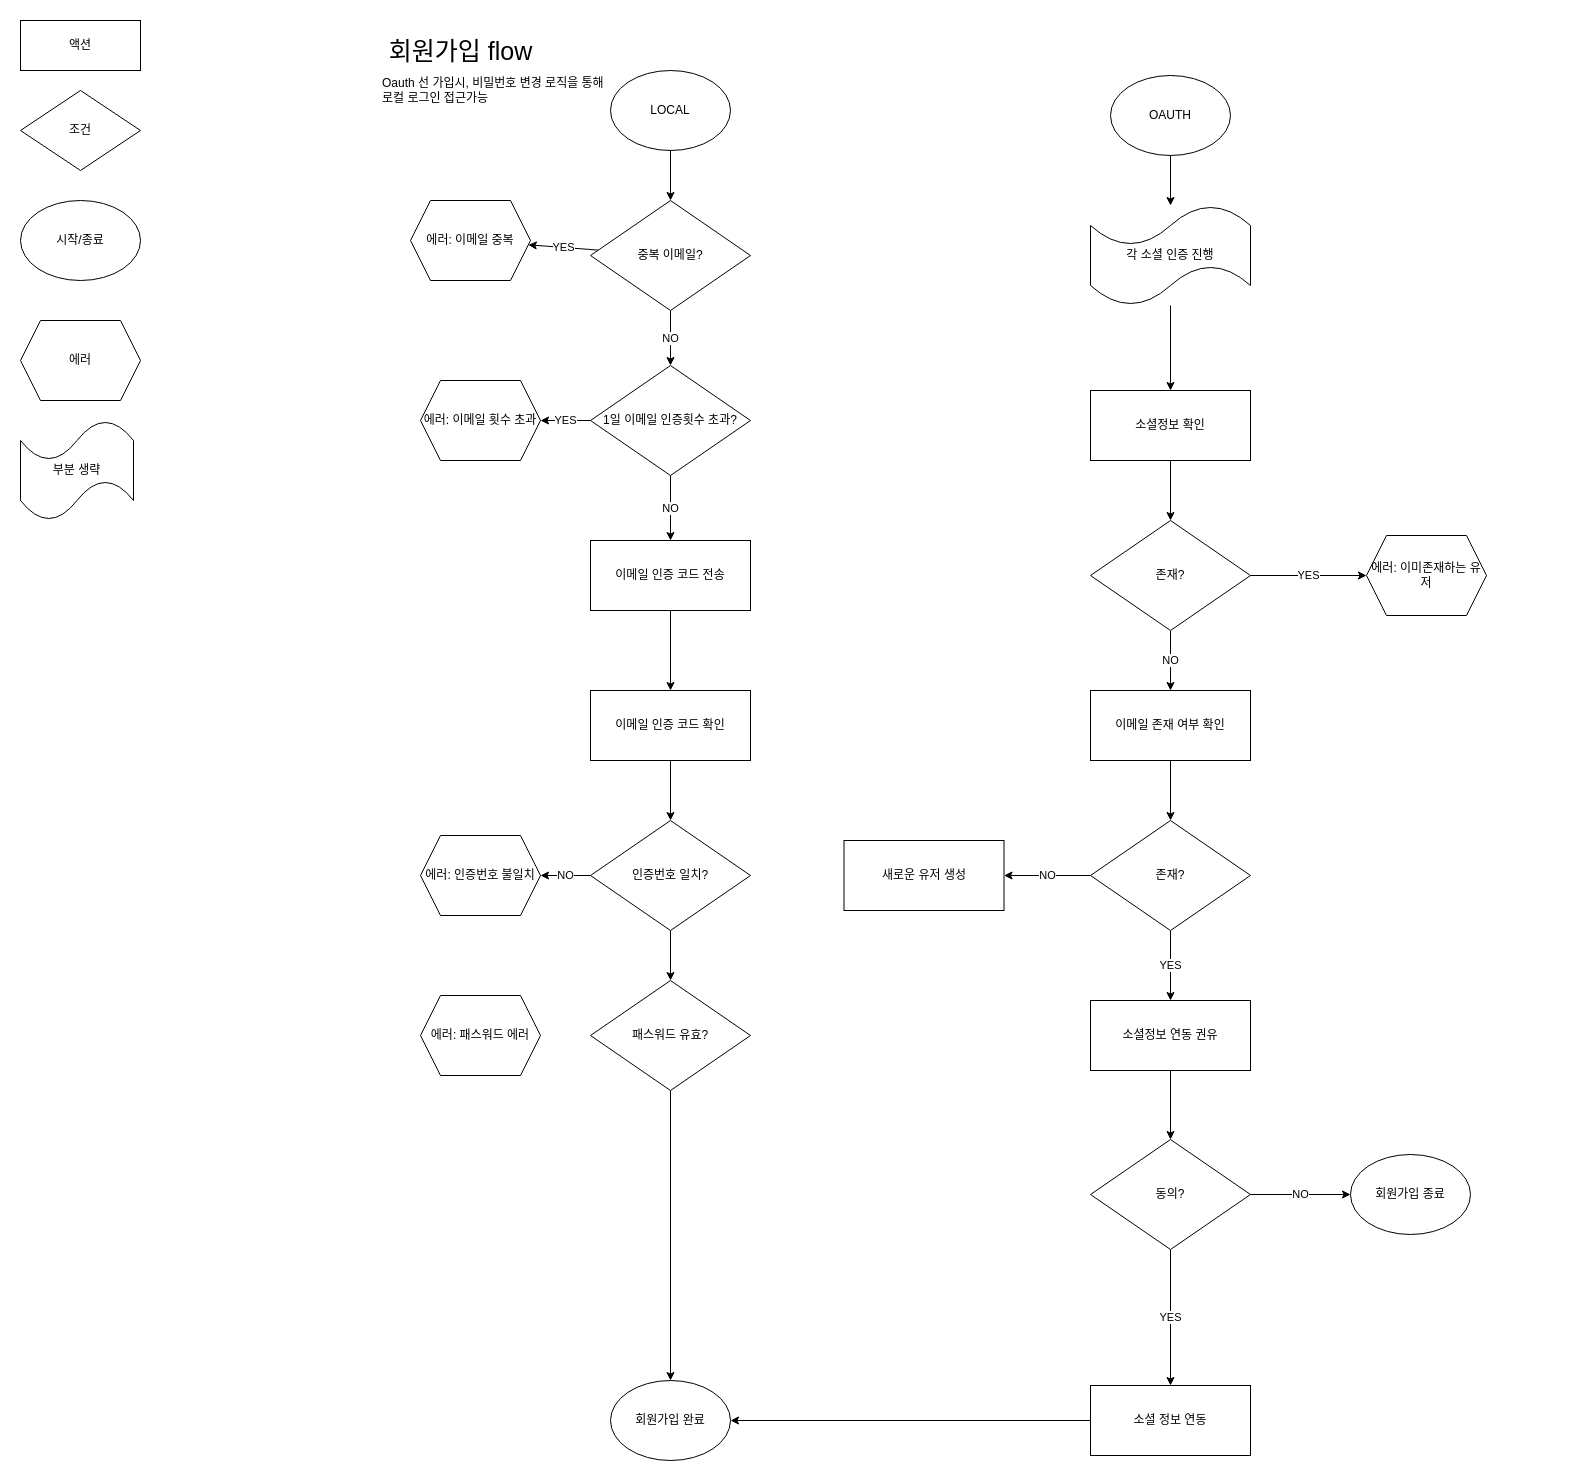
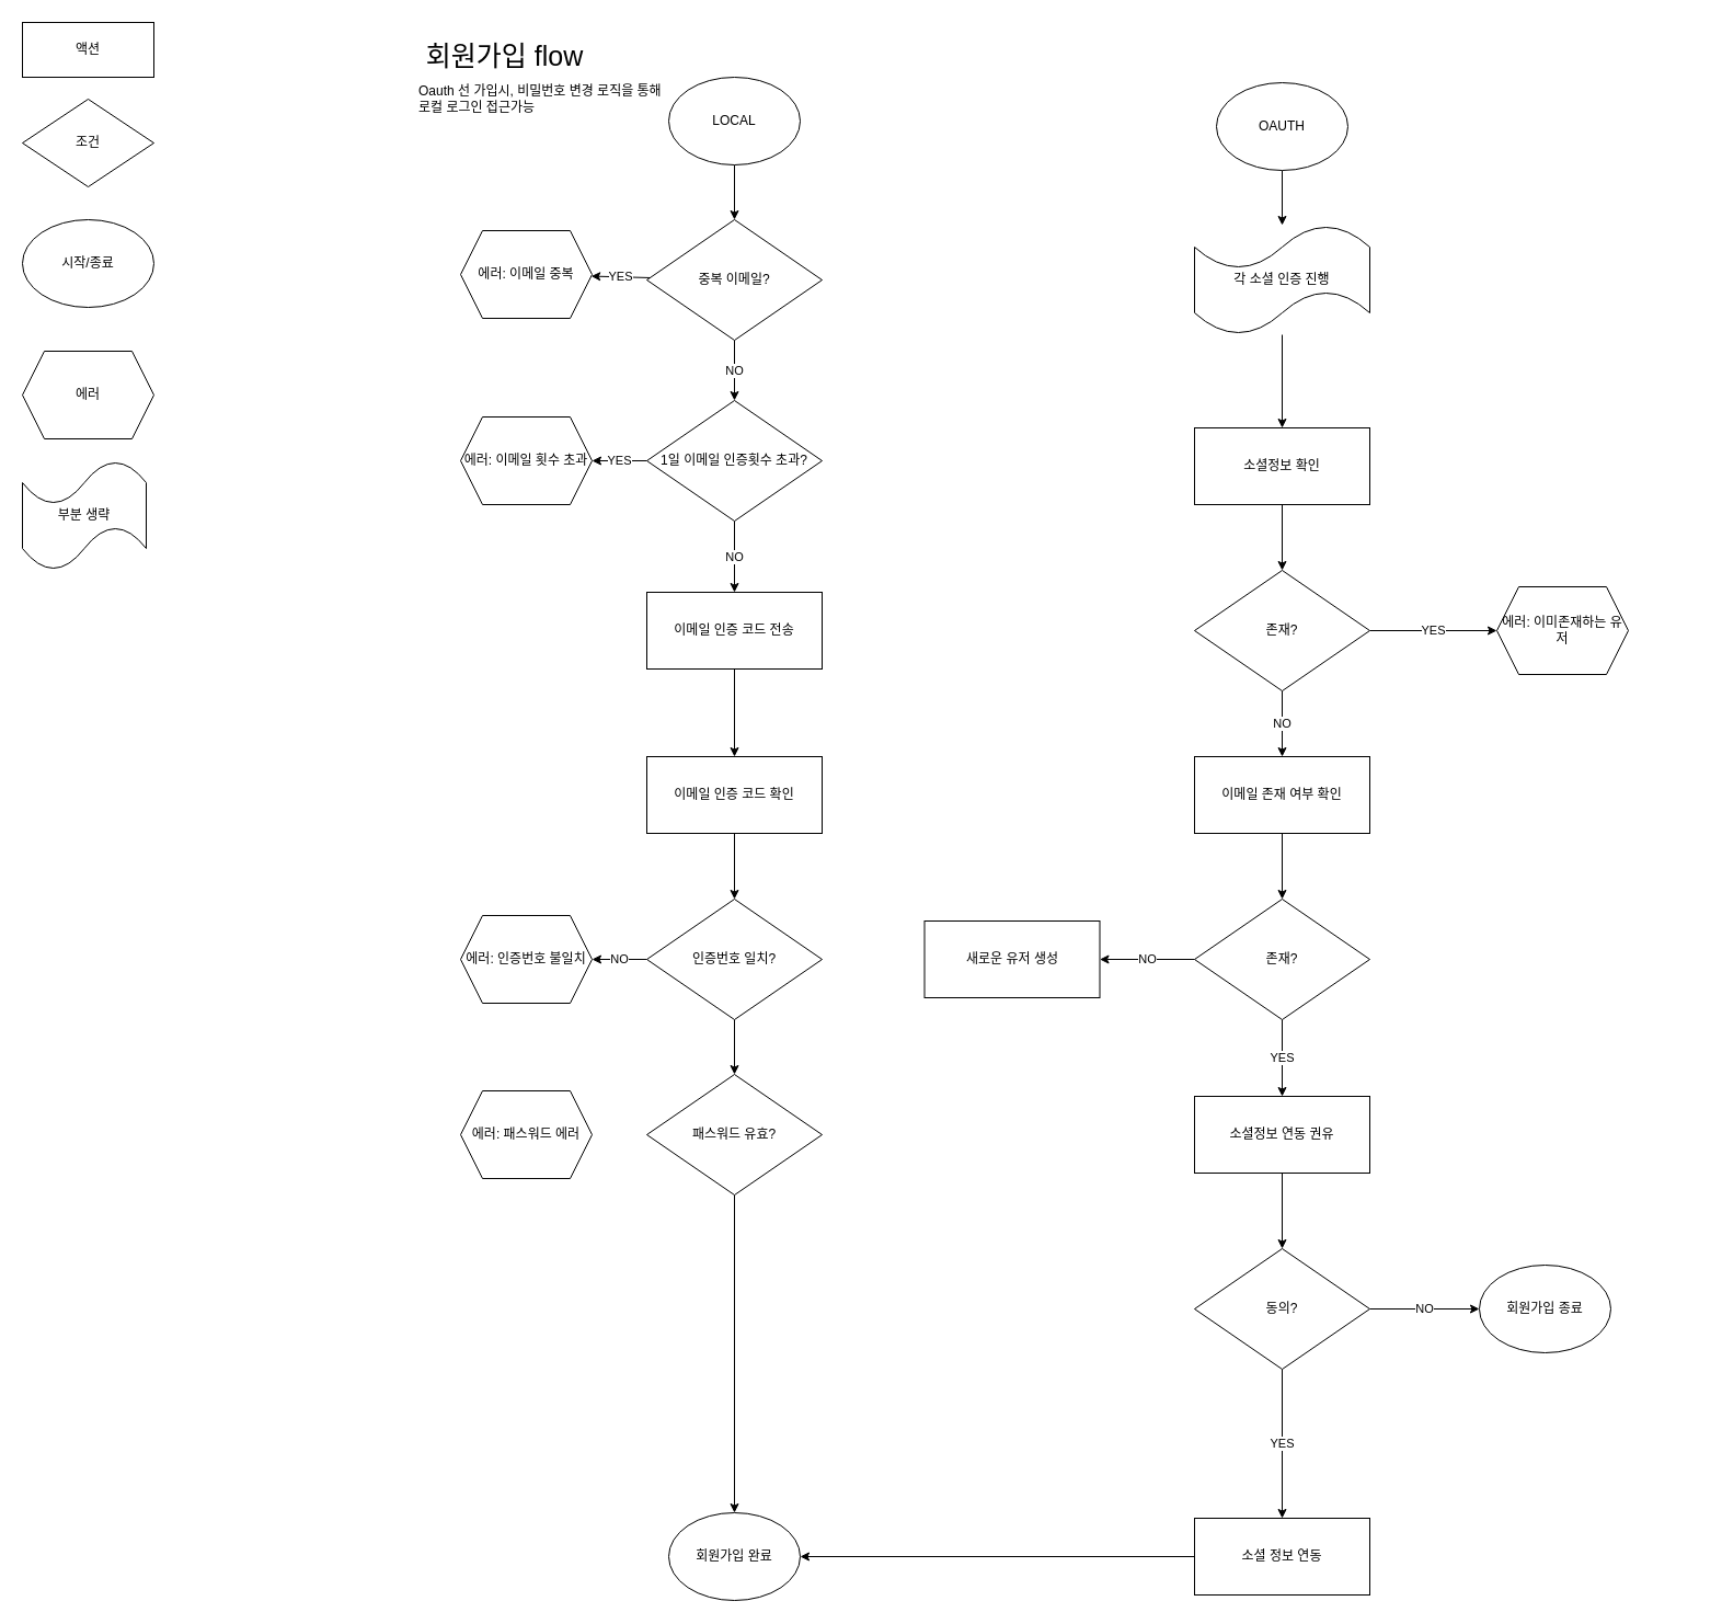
  <mxCell id="0" />
  <mxCell id="1" parent="0" />
  <mxCell id="2" value="&lt;font style=&quot;font-size: 25px;&quot;&gt;회원가입 flow&lt;/font&gt;" style="text;html=1;align=center;verticalAlign=middle;resizable=0;points=[];autosize=1;strokeColor=none;fillColor=none;" parent="1" vertex="1"><mxGeometry x="380" y="30" width="160" height="40" as="geometry" /></mxCell>
  <mxCell id="3" value="조건" style="rhombus;whiteSpace=wrap;html=1;" parent="1" vertex="1"><mxGeometry x="20" y="90" width="120" height="80" as="geometry" /></mxCell>
  <mxCell id="4" value="액션" style="rounded=0;whiteSpace=wrap;html=1;" parent="1" vertex="1"><mxGeometry x="20" y="20" width="120" height="50" as="geometry" /></mxCell>
  <mxCell id="5" value="시작/종료" style="ellipse;whiteSpace=wrap;html=1;" parent="1" vertex="1"><mxGeometry x="20" y="200" width="120" height="80" as="geometry" /></mxCell>
  <mxCell id="6" value="YES" style="edgeStyle=none;html=1;" parent="1" source="8" target="10" edge="1"><mxGeometry relative="1" as="geometry" /></mxCell>
  <mxCell id="7" value="NO" style="edgeStyle=none;html=1;" parent="1" source="8" target="13" edge="1"><mxGeometry relative="1" as="geometry" /></mxCell>
  <mxCell id="8" value="중복 이메일?" style="rhombus;whiteSpace=wrap;html=1;" parent="1" vertex="1"><mxGeometry x="590" y="200" width="160" height="110" as="geometry" /></mxCell>
  <mxCell id="9" value="에러" style="shape=hexagon;perimeter=hexagonPerimeter2;whiteSpace=wrap;html=1;fixedSize=1;" parent="1" vertex="1"><mxGeometry x="20" y="320" width="120" height="80" as="geometry" /></mxCell>
- <mxCell id="10" value="에러: 이메일 중복" style="shape=hexagon;perimeter=hexagonPerimeter2;whiteSpace=wrap;html=1;fixedSize=1;" parent="1" vertex="1"><mxGeometry x="410" y="200" width="120" height="80" as="geometry" /></mxCell>
+ <mxCell id="10" value="에러: 이메일 중복" style="shape=hexagon;perimeter=hexagonPerimeter2;whiteSpace=wrap;html=1;fixedSize=1;" parent="1" vertex="1"><mxGeometry x="420" y="210" width="120" height="80" as="geometry" /></mxCell>
  <mxCell id="11" value="YES" style="edgeStyle=none;html=1;" parent="1" source="13" target="14" edge="1"><mxGeometry relative="1" as="geometry" /></mxCell>
  <mxCell id="12" value="NO" style="edgeStyle=none;html=1;" parent="1" source="13" target="16" edge="1"><mxGeometry relative="1" as="geometry" /></mxCell>
  <mxCell id="13" value="1일 이메일 인증횟수 초과?" style="rhombus;whiteSpace=wrap;html=1;" parent="1" vertex="1"><mxGeometry x="590" y="365" width="160" height="110" as="geometry" /></mxCell>
  <mxCell id="14" value="에러: 이메일 횟수 초과" style="shape=hexagon;perimeter=hexagonPerimeter2;whiteSpace=wrap;html=1;fixedSize=1;" parent="1" vertex="1"><mxGeometry x="420" y="380" width="120" height="80" as="geometry" /></mxCell>
  <mxCell id="15" value="" style="edgeStyle=none;html=1;" parent="1" source="16" target="18" edge="1"><mxGeometry relative="1" as="geometry" /></mxCell>
  <mxCell id="16" value="이메일 인증 코드 전송" style="rounded=0;whiteSpace=wrap;html=1;" parent="1" vertex="1"><mxGeometry x="590" y="540" width="160" height="70" as="geometry" /></mxCell>
  <mxCell id="17" value="" style="edgeStyle=none;html=1;" parent="1" source="18" target="21" edge="1"><mxGeometry relative="1" as="geometry" /></mxCell>
  <mxCell id="18" value="이메일 인증 코드 확인" style="rounded=0;whiteSpace=wrap;html=1;" parent="1" vertex="1"><mxGeometry x="590" y="690" width="160" height="70" as="geometry" /></mxCell>
  <mxCell id="19" value="NO" style="edgeStyle=none;html=1;" parent="1" source="21" target="22" edge="1"><mxGeometry relative="1" as="geometry" /></mxCell>
  <mxCell id="20" value="" style="edgeStyle=none;html=1;" parent="1" source="21" target="24" edge="1"><mxGeometry relative="1" as="geometry" /></mxCell>
  <mxCell id="21" value="인증번호 일치?" style="rhombus;whiteSpace=wrap;html=1;" parent="1" vertex="1"><mxGeometry x="590" y="820" width="160" height="110" as="geometry" /></mxCell>
  <mxCell id="22" value="에러: 인증번호 불일치" style="shape=hexagon;perimeter=hexagonPerimeter2;whiteSpace=wrap;html=1;fixedSize=1;" parent="1" vertex="1"><mxGeometry x="420" y="835" width="120" height="80" as="geometry" /></mxCell>
  <mxCell id="23" value="" style="edgeStyle=none;html=1;" edge="1" parent="1" source="24" target="54"><mxGeometry relative="1" as="geometry" /></mxCell>
  <mxCell id="24" value="패스워드 유효?" style="rhombus;whiteSpace=wrap;html=1;" parent="1" vertex="1"><mxGeometry x="590" y="980" width="160" height="110" as="geometry" /></mxCell>
  <mxCell id="25" value="에러: 패스워드 에러" style="shape=hexagon;perimeter=hexagonPerimeter2;whiteSpace=wrap;html=1;fixedSize=1;" parent="1" vertex="1"><mxGeometry x="420" y="995" width="120" height="80" as="geometry" /></mxCell>
  <mxCell id="26" value="NO" style="edgeStyle=none;html=1;" parent="1" edge="1"><mxGeometry relative="1" as="geometry"><mxPoint x="1294" y="420" as="sourcePoint" /></mxGeometry></mxCell>
  <mxCell id="27" value="" style="edgeStyle=none;html=1;" edge="1" parent="1"><mxGeometry relative="1" as="geometry"><mxPoint x="1550" y="420" as="sourcePoint" /></mxGeometry></mxCell>
  <mxCell id="28" value="" style="edgeStyle=none;html=1;" edge="1" parent="1" source="29" target="35"><mxGeometry relative="1" as="geometry" /></mxCell>
  <mxCell id="29" value="소셜정보 확인" style="rounded=0;whiteSpace=wrap;html=1;" parent="1" vertex="1"><mxGeometry x="1090" y="390" width="160" height="70" as="geometry" /></mxCell>
  <mxCell id="30" value="" style="edgeStyle=none;html=1;" edge="1" parent="1" source="31" target="29"><mxGeometry relative="1" as="geometry" /></mxCell>
  <mxCell id="31" value="각 소셜 인증 진행" style="shape=tape;whiteSpace=wrap;html=1;" parent="1" vertex="1"><mxGeometry x="1090" y="205" width="160" height="100" as="geometry" /></mxCell>
  <mxCell id="32" value="부분 생략" style="shape=tape;whiteSpace=wrap;html=1;" parent="1" vertex="1"><mxGeometry x="20" y="420" width="113" height="100" as="geometry" /></mxCell>
  <mxCell id="33" value="YES" style="edgeStyle=none;html=1;" edge="1" parent="1" source="35" target="36"><mxGeometry relative="1" as="geometry" /></mxCell>
  <mxCell id="34" value="NO" style="edgeStyle=none;html=1;" edge="1" parent="1" source="35" target="45"><mxGeometry relative="1" as="geometry" /></mxCell>
  <mxCell id="35" value="존재?" style="rhombus;whiteSpace=wrap;html=1;" vertex="1" parent="1"><mxGeometry x="1090" y="520" width="160" height="110" as="geometry" /></mxCell>
  <mxCell id="36" value="에러: 이미존재하는 유저" style="shape=hexagon;perimeter=hexagonPerimeter2;whiteSpace=wrap;html=1;fixedSize=1;" vertex="1" parent="1"><mxGeometry x="1366" y="535" width="120" height="80" as="geometry" /></mxCell>
  <mxCell id="37" value="" style="edgeStyle=none;html=1;" edge="1" parent="1" source="38" target="41"><mxGeometry relative="1" as="geometry" /></mxCell>
  <mxCell id="38" value="소셜정보 연동 권유" style="rounded=0;whiteSpace=wrap;html=1;" vertex="1" parent="1"><mxGeometry x="1090" y="1000" width="160" height="70" as="geometry" /></mxCell>
  <mxCell id="39" value="YES" style="edgeStyle=none;html=1;" edge="1" parent="1" source="41" target="43"><mxGeometry relative="1" as="geometry" /></mxCell>
  <mxCell id="40" value="NO" style="edgeStyle=none;html=1;" edge="1" parent="1" source="41" target="55"><mxGeometry relative="1" as="geometry" /></mxCell>
  <mxCell id="41" value="동의?" style="rhombus;whiteSpace=wrap;html=1;" vertex="1" parent="1"><mxGeometry x="1090" y="1139" width="160" height="110" as="geometry" /></mxCell>
  <mxCell id="42" style="edgeStyle=none;html=1;" edge="1" parent="1" source="43" target="54"><mxGeometry relative="1" as="geometry" /></mxCell>
  <mxCell id="43" value="소셜 정보 연동" style="rounded=0;whiteSpace=wrap;html=1;" vertex="1" parent="1"><mxGeometry x="1090" y="1385" width="160" height="70" as="geometry" /></mxCell>
  <mxCell id="44" value="" style="edgeStyle=none;html=1;" edge="1" parent="1" source="45" target="48"><mxGeometry relative="1" as="geometry" /></mxCell>
  <mxCell id="45" value="이메일 존재 여부 확인" style="rounded=0;whiteSpace=wrap;html=1;" vertex="1" parent="1"><mxGeometry x="1090" y="690" width="160" height="70" as="geometry" /></mxCell>
  <mxCell id="46" value="YES" style="edgeStyle=none;html=1;" edge="1" parent="1" source="48" target="38"><mxGeometry relative="1" as="geometry" /></mxCell>
  <mxCell id="47" value="NO" style="edgeStyle=none;html=1;" edge="1" parent="1" source="48" target="49"><mxGeometry relative="1" as="geometry" /></mxCell>
  <mxCell id="48" value="존재?" style="rhombus;whiteSpace=wrap;html=1;" vertex="1" parent="1"><mxGeometry x="1090" y="820" width="160" height="110" as="geometry" /></mxCell>
  <mxCell id="49" value="새로운 유저 생성" style="rounded=0;whiteSpace=wrap;html=1;" vertex="1" parent="1"><mxGeometry x="843.5" y="840" width="160" height="70" as="geometry" /></mxCell>
  <mxCell id="50" value="" style="edgeStyle=none;html=1;" edge="1" parent="1" source="51" target="31"><mxGeometry relative="1" as="geometry" /></mxCell>
  <mxCell id="51" value="OAUTH" style="ellipse;whiteSpace=wrap;html=1;" vertex="1" parent="1"><mxGeometry x="1110" y="75" width="120" height="80" as="geometry" /></mxCell>
  <mxCell id="52" value="" style="edgeStyle=none;html=1;" edge="1" parent="1" source="53" target="8"><mxGeometry relative="1" as="geometry" /></mxCell>
  <mxCell id="53" value="LOCAL" style="ellipse;whiteSpace=wrap;html=1;" vertex="1" parent="1"><mxGeometry x="610" y="70" width="120" height="80" as="geometry" /></mxCell>
  <mxCell id="54" value="회원가입 완료" style="ellipse;whiteSpace=wrap;html=1;" vertex="1" parent="1"><mxGeometry x="610" y="1380" width="120" height="80" as="geometry" /></mxCell>
  <mxCell id="55" value="회원가입 종료" style="ellipse;whiteSpace=wrap;html=1;" vertex="1" parent="1"><mxGeometry x="1350" y="1154" width="120" height="80" as="geometry" /></mxCell>
  <mxCell id="56" value="Oauth 선 가입시, 비밀번호 변경 로직을 통해&amp;nbsp;&lt;br&gt;로컬 로그인 접근가능" style="text;html=1;align=left;verticalAlign=middle;resizable=0;points=[];autosize=1;strokeColor=none;fillColor=none;" vertex="1" parent="1"><mxGeometry x="380" y="70" width="240" height="40" as="geometry" /></mxCell>
